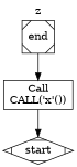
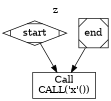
  digraph {
    label=z
    labelloc=t
    start [shape=Mdiamond]
    n2 [label="Call\nCALL('x'())" shape=box]
    end [shape=Msquare]
-   n2 -> start
+   start -> n2
    end -> n2
  }
